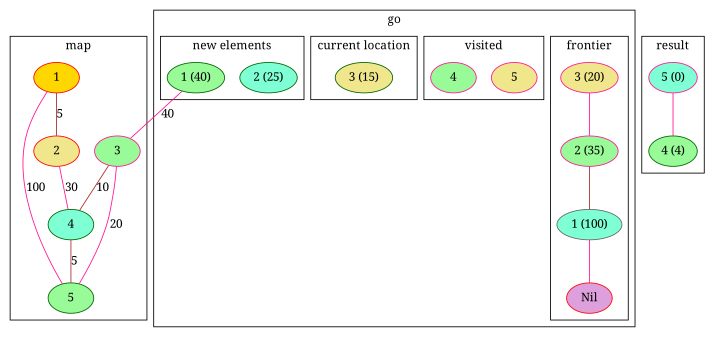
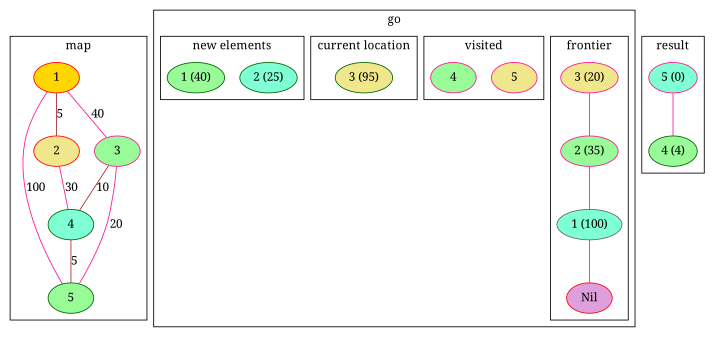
  graph {
    fontname="Noto Serif"
    node [color=deeppink fillcolor=palegreen fontname="Noto Serif" style=filled]
    edge [color=deeppink fontname="Noto Serif"]
    n1 [color=red fillcolor=gold label=1]
    n2 [color=red fillcolor=khaki label=2]
    n3 [label=3]
    n4 [color=darkgreen label=5]
    n5 [color=darkgreen fillcolor=aquamarine label=4]
    n6 [fillcolor=khaki label="3 (20)"]
    n7 [label="2 (35)"]
    n8 [color=gray40 fillcolor=aquamarine label="1 (100)"]
    n9 [color=red fillcolor=plum label=Nil]
    n10 [fillcolor=khaki label=5]
    n11 [label=4]
-   n12 [color=darkgreen fillcolor=khaki label="3 (15)"]
+   n12 [color=darkgreen fillcolor=khaki label="3 (95)"]
    n13 [color=darkgreen fillcolor=aquamarine label="2 (25)"]
    n14 [color=darkgreen label="1 (40)"]
    n15 [fillcolor=aquamarine label="5 (0)"]
    n16 [color=darkgreen label="4 (4)"]
    subgraph cluster_1 {
      label=map
      n1
      n2
      n3
      n4
      n5
    }
    subgraph cluster_2 {
      label=go
      subgraph cluster_3 {
        label=frontier
        n6
        n7
        n8
        n9
      }
      subgraph cluster_4 {
        label=visited
        n10
        n11
      }
      subgraph cluster_5 {
        label="current location"
        n12
      }
      subgraph cluster_6 {
        label="new elements"
        n13
        n14
      }
    }
    subgraph cluster_7 {
      label=result
      n15
      n16
    }
    n1 -- n2 [color=brown label=5 weight=95]
-   n14 -- n3 [label=40 weight=60]
+   n1 -- n3 [label=40 weight=60]
    n1 -- n4 [label=100 weight=1]
    n2 -- n5 [label=30 weight=70]
    n3 -- n4 [label=20 weight=80]
    n3 -- n5 [color=brown label=10 weight=90]
    n5 -- n4 [color=brown label=5 weight=95]
    n6 -- n7
-   n7 -- n8 [color=brown]
+   n7 -- n8
    n8 -- n9
    n15 -- n16
  }
